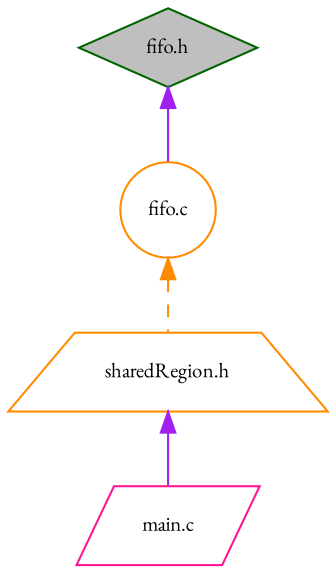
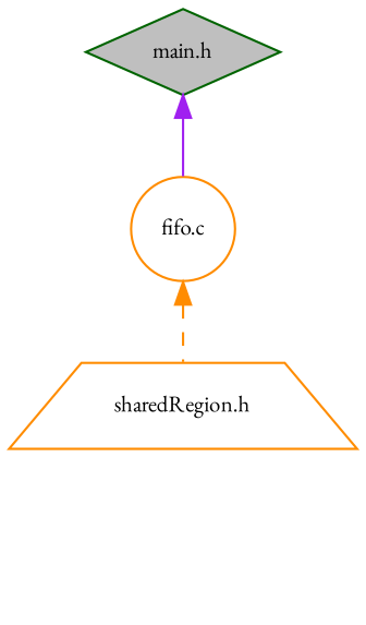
  digraph {
    fontname="EB Garamond"
    node [color=darkorange fillcolor=white fontname="EB Garamond" fontsize=10 style=filled]
    edge [color=purple dir=back fontname="EB Garamond" fontsize=10 labelfontname=Helvetica labelfontsize=10 style=solid]
-   n1 [color=darkgreen fillcolor=grey75 fontcolor=black height=0.2 label="fifo.h" shape=diamond width=0.4]
+   n1 [color=darkgreen fillcolor=grey75 fontcolor=black height=0.2 label="main.h" shape=diamond width=0.4]
    n2 [height=0.2 label="fifo.c" shape=circle width=0.4]
    n3 [height=0.2 label="sharedRegion.h" shape=trapezium width=0.4]
-   n4 [color=deeppink height=0.2 label="main.c" shape=parallelogram width=0.4]
    n1 -> n2
    n2 -> n3 [color=darkorange style=dashed]
-   n3 -> n4
  }
